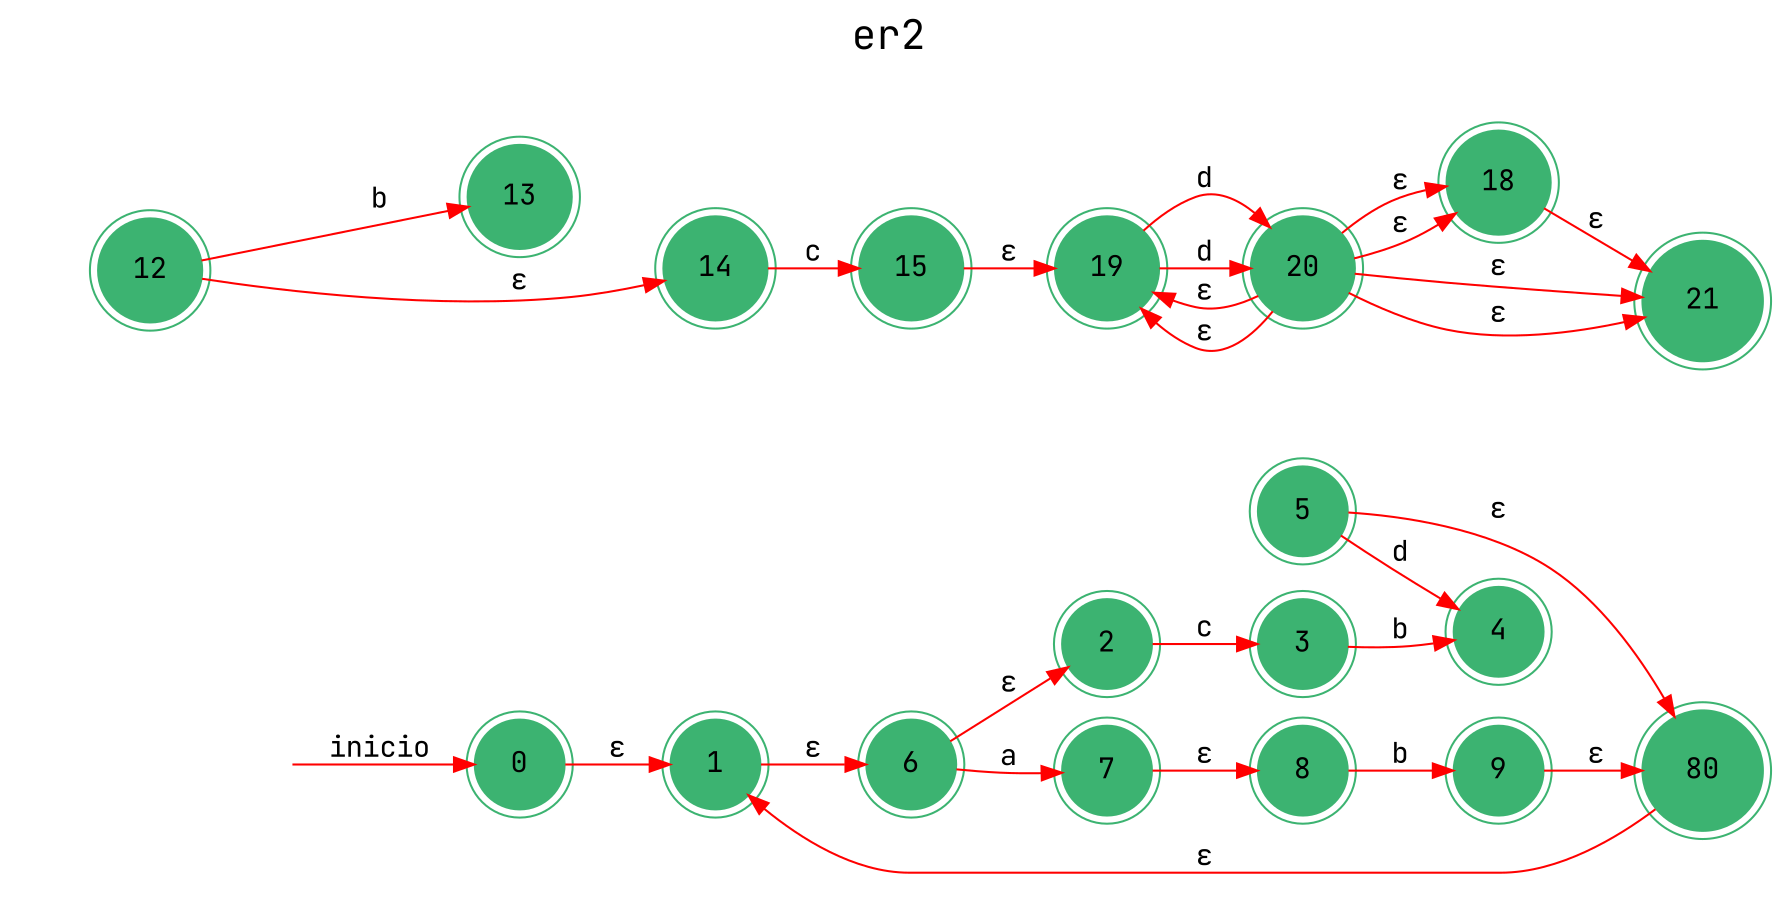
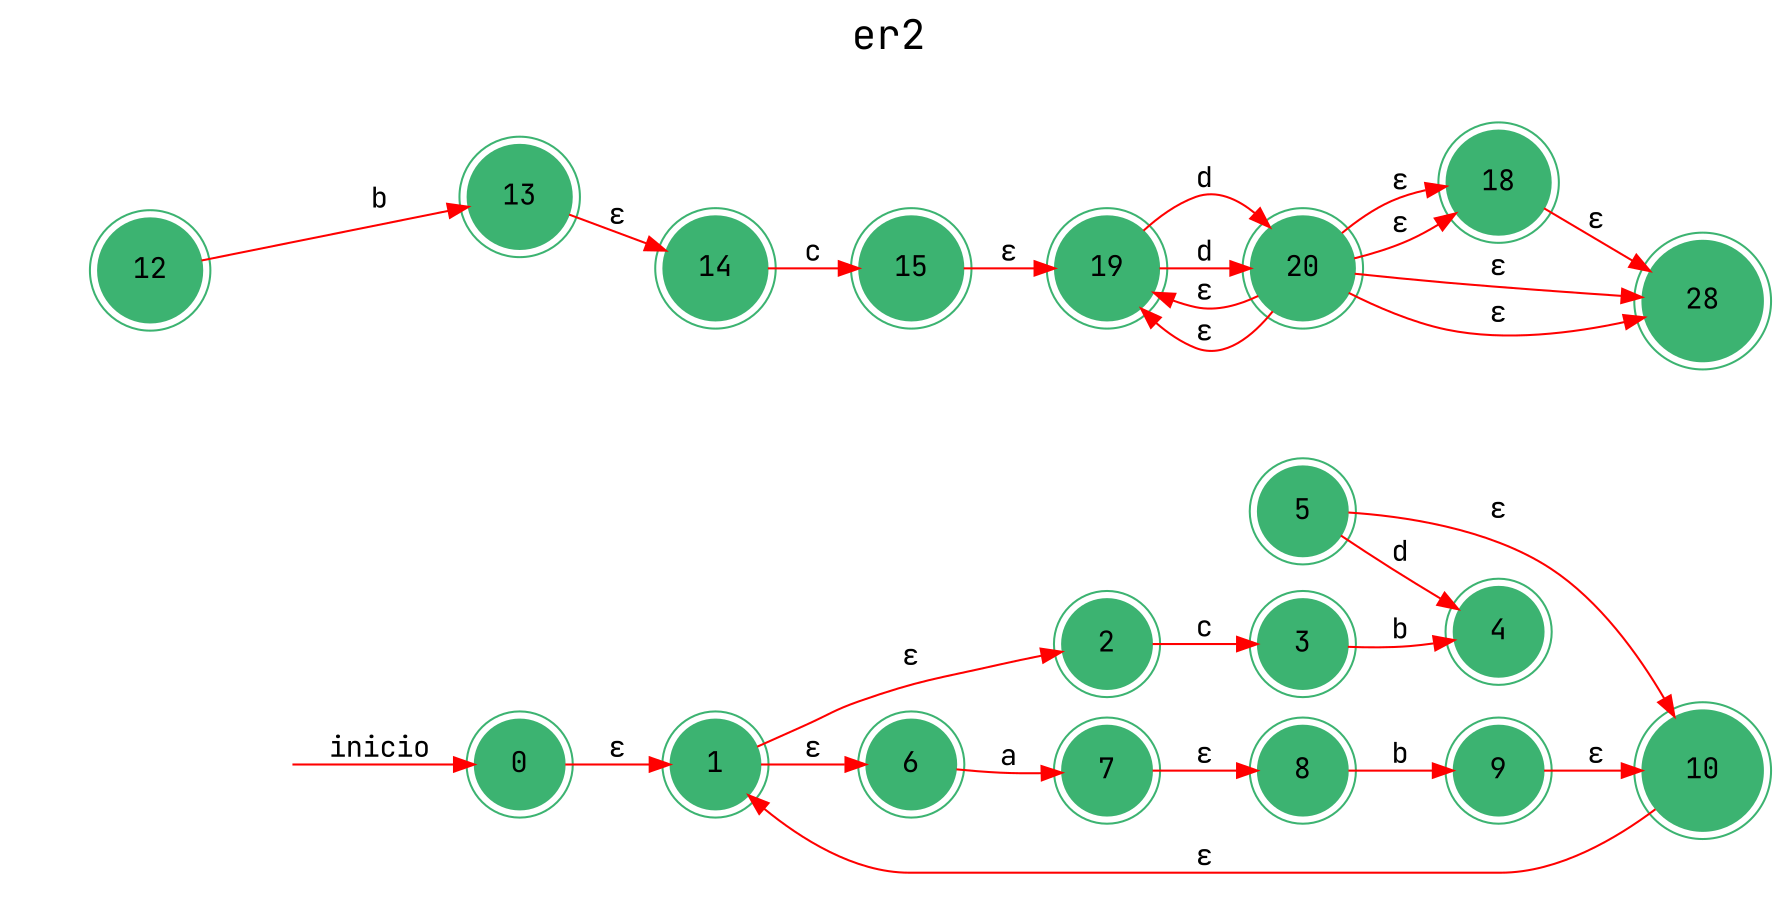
  digraph {
    fontname="JetBrains Mono"
    fontsize=20
    label=er2
    labelloc=t
    rankdir=LR
    node [color=mediumseagreen fontname="JetBrains Mono" shape=doublecircle style=filled]
    edge [color=red fontname="JetBrains Mono"]
    0
    1
    2
    6
    3
    7
    4
    5
-   10 [label=80]
+   10
    8
    9
    12
    13
    14
    15
    19
    20
    18
-   21
+   21 [label=28]
    secret_node [color=midnightblue fontcolor=white shape=circle style=invis]
    0 -> 1 [label="ε"]
-   6 -> 2 [label="ε"]
+   1 -> 2 [label="ε"]
    1 -> 6 [label="ε"]
    2 -> 3 [label=c]
    6 -> 7 [label=a]
    3 -> 4 [label=b]
    7 -> 8 [label="ε"]
    5 -> 4 [label=d]
    5 -> 10 [label="ε"]
    10 -> 1 [label="ε"]
    8 -> 9 [label=b]
    9 -> 10 [label="ε"]
    12 -> 13 [label=b]
-   12 -> 14 [label="ε"]
+   13 -> 14 [label="ε"]
    14 -> 15 [label=c]
    15 -> 19 [label="ε"]
    19 -> 20 [label=d]
    19 -> 20 [label=d]
    20 -> 19 [label="ε"]
    20 -> 19 [label="ε"]
    20 -> 18 [label="ε"]
    20 -> 18 [label="ε"]
    20 -> 21 [label="ε"]
    20 -> 21 [label="ε"]
    18 -> 21 [label="ε"]
    secret_node -> 0 [label=inicio]
  }
